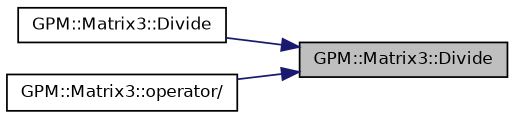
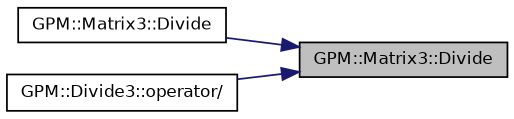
  digraph {
    rankdir=RL
    node [color=black fillcolor=white fontname=Helvetica fontsize=10 shape=record style=filled]
    edge [color=midnightblue dir=back fontname=Helvetica fontsize=10 labelfontname=Helvetica labelfontsize=10 style=solid]
    n1 [fillcolor=grey75 fontcolor=black height=0.2 label="GPM::Matrix3::Divide" width=0.4]
    n2 [height=0.2 label="GPM::Matrix3::Divide" width=0.4]
-   n3 [height=0.2 label="GPM::Matrix3::operator/" width=0.4]
+   n3 [height=0.2 label="GPM::Divide3::operator/" width=0.4]
    n1 -> n2
    n1 -> n3
  }
